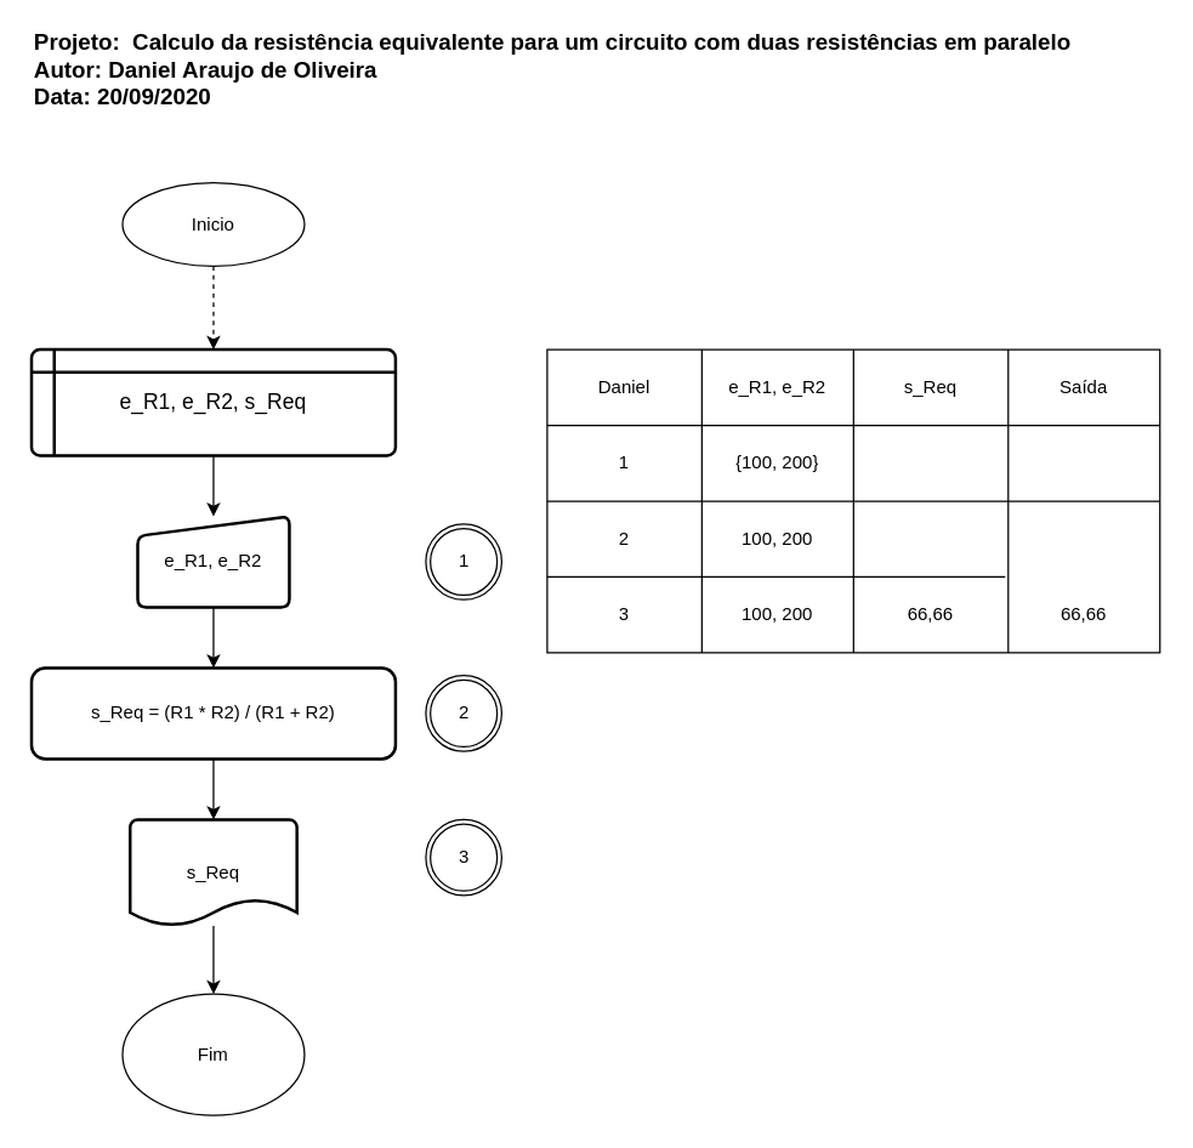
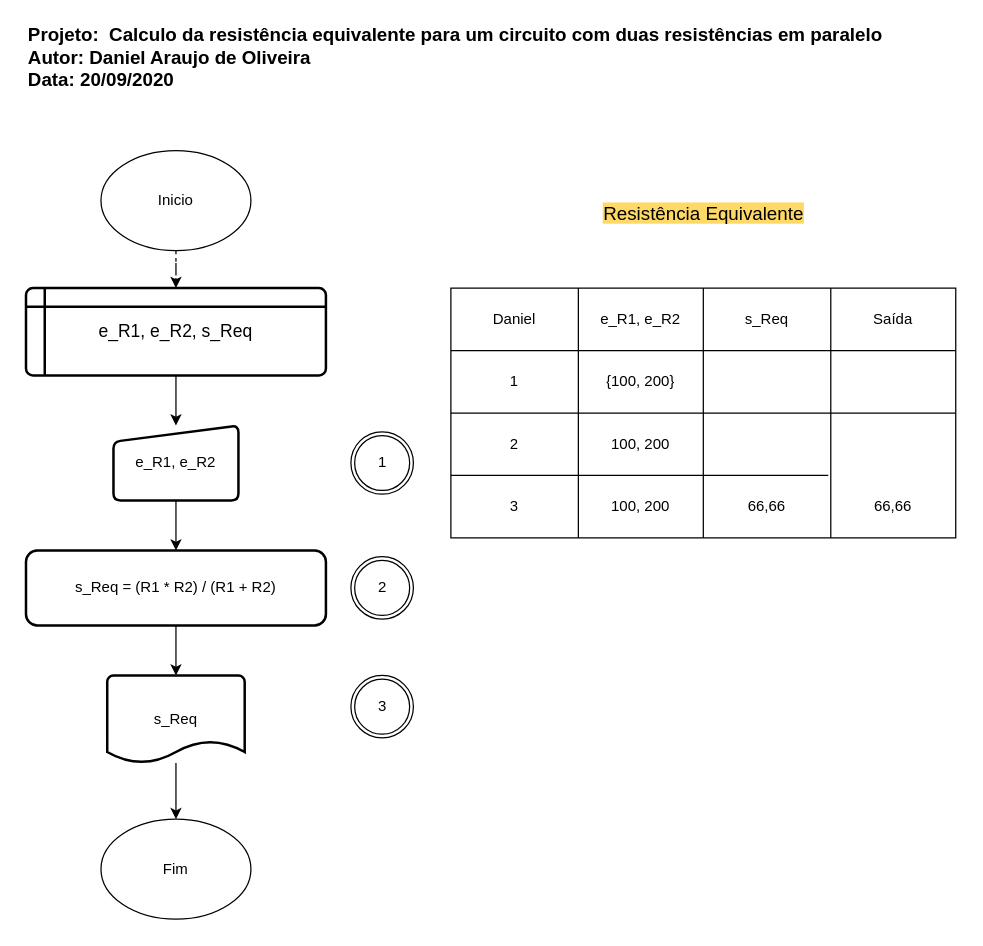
  <mxCell id="0" />
  <mxCell id="1" parent="0" />
  <mxCell id="2" value="" style="edgeStyle=orthogonalEdgeStyle;rounded=0;orthogonalLoop=1;jettySize=auto;html=1;dashed=1;" parent="1" source="3" target="7" edge="1"><mxGeometry relative="1" as="geometry" /></mxCell>
- <mxCell id="3" value="Inicio" style="ellipse;whiteSpace=wrap;html=1;" parent="1" vertex="1"><mxGeometry x="80" y="120" width="120" height="55" as="geometry" /></mxCell>
+ <mxCell id="3" value="Inicio" style="ellipse;whiteSpace=wrap;html=1;" parent="1" vertex="1"><mxGeometry x="80" y="120" width="120" height="80" as="geometry" /></mxCell>
  <mxCell id="4" value="" style="edgeStyle=orthogonalEdgeStyle;rounded=0;orthogonalLoop=1;jettySize=auto;html=1;" parent="1" source="5" target="11" edge="1"><mxGeometry relative="1" as="geometry" /></mxCell>
  <mxCell id="5" value="e_R1, e_R2" style="html=1;strokeWidth=2;shape=manualInput;whiteSpace=wrap;rounded=1;size=13;arcSize=11;" parent="1" vertex="1"><mxGeometry x="90" y="340" width="100" height="60" as="geometry" /></mxCell>
  <mxCell id="6" value="" style="edgeStyle=orthogonalEdgeStyle;rounded=0;orthogonalLoop=1;jettySize=auto;html=1;" parent="1" source="7" target="5" edge="1"><mxGeometry relative="1" as="geometry" /></mxCell>
  <mxCell id="7" value="&lt;span style=&quot;font-size: 14px&quot;&gt;e_R1, e_R2, s_Req&lt;/span&gt;" style="shape=internalStorage;whiteSpace=wrap;html=1;dx=15;dy=15;rounded=1;arcSize=8;strokeWidth=2;" parent="1" vertex="1"><mxGeometry x="20" y="230" width="240" height="70" as="geometry" /></mxCell>
  <mxCell id="8" value="" style="edgeStyle=orthogonalEdgeStyle;rounded=0;orthogonalLoop=1;jettySize=auto;html=1;" parent="1" source="9" target="32" edge="1"><mxGeometry relative="1" as="geometry" /></mxCell>
  <mxCell id="9" value="s_Req" style="strokeWidth=2;html=1;shape=mxgraph.flowchart.document2;whiteSpace=wrap;size=0.25;" parent="1" vertex="1"><mxGeometry x="85" y="540" width="110" height="70" as="geometry" /></mxCell>
  <mxCell id="10" value="" style="edgeStyle=orthogonalEdgeStyle;rounded=0;orthogonalLoop=1;jettySize=auto;html=1;" parent="1" source="11" target="9" edge="1"><mxGeometry relative="1" as="geometry" /></mxCell>
  <mxCell id="11" value="s_Req = (R1 * R2) / (R1 + R2)" style="rounded=1;whiteSpace=wrap;html=1;strokeWidth=2;" parent="1" vertex="1"><mxGeometry x="20" y="440" width="240" height="60" as="geometry" /></mxCell>
  <mxCell id="12" value="" style="shape=table;html=1;whiteSpace=wrap;startSize=0;container=1;collapsible=0;childLayout=tableLayout;" parent="1" vertex="1"><mxGeometry x="360" y="230" width="404" height="200" as="geometry" /></mxCell>
  <mxCell id="13" value="" style="shape=partialRectangle;html=1;whiteSpace=wrap;collapsible=0;dropTarget=0;pointerEvents=0;fillColor=none;top=0;left=0;bottom=0;right=0;points=[[0,0.5],[1,0.5]];portConstraint=eastwest;" parent="12" vertex="1"><mxGeometry width="404" height="50" as="geometry" /></mxCell>
  <mxCell id="14" value="Daniel" style="shape=partialRectangle;html=1;whiteSpace=wrap;connectable=0;overflow=hidden;fillColor=none;top=0;left=0;bottom=0;right=0;" parent="13" vertex="1"><mxGeometry width="102" height="50" as="geometry" /></mxCell>
  <mxCell id="15" value="e_R1, e_R2" style="shape=partialRectangle;html=1;whiteSpace=wrap;connectable=0;overflow=hidden;fillColor=none;top=0;left=0;bottom=0;right=0;" parent="13" vertex="1"><mxGeometry x="102" width="100" height="50" as="geometry" /></mxCell>
  <mxCell id="16" value="s_Req" style="shape=partialRectangle;html=1;whiteSpace=wrap;connectable=0;overflow=hidden;fillColor=none;top=0;left=0;bottom=0;right=0;" parent="13" vertex="1"><mxGeometry x="202" width="102" height="50" as="geometry" /></mxCell>
  <mxCell id="17" value="Saída" style="shape=partialRectangle;html=1;whiteSpace=wrap;connectable=0;overflow=hidden;fillColor=none;top=0;left=0;bottom=0;right=0;" parent="13" vertex="1"><mxGeometry x="304" width="100" height="50" as="geometry" /></mxCell>
  <mxCell id="18" value="" style="shape=partialRectangle;html=1;whiteSpace=wrap;collapsible=0;dropTarget=0;pointerEvents=0;fillColor=none;top=0;left=0;bottom=0;right=0;points=[[0,0.5],[1,0.5]];portConstraint=eastwest;" parent="12" vertex="1"><mxGeometry y="50" width="404" height="50" as="geometry" /></mxCell>
  <mxCell id="19" value="1" style="shape=partialRectangle;html=1;whiteSpace=wrap;connectable=0;overflow=hidden;fillColor=none;top=0;left=0;bottom=0;right=0;" parent="18" vertex="1"><mxGeometry width="102" height="50" as="geometry" /></mxCell>
  <mxCell id="20" value="{100, 200}" style="shape=partialRectangle;html=1;whiteSpace=wrap;connectable=0;overflow=hidden;fillColor=none;top=0;left=0;bottom=0;right=0;" parent="18" vertex="1"><mxGeometry x="102" width="100" height="50" as="geometry" /></mxCell>
  <mxCell id="21" value="" style="shape=partialRectangle;html=1;whiteSpace=wrap;connectable=0;overflow=hidden;fillColor=none;top=0;left=0;bottom=0;right=0;" parent="18" vertex="1"><mxGeometry x="202" width="102" height="50" as="geometry" /></mxCell>
  <mxCell id="22" value="" style="shape=partialRectangle;html=1;whiteSpace=wrap;connectable=0;overflow=hidden;fillColor=none;top=0;left=0;bottom=0;right=0;" parent="18" vertex="1"><mxGeometry x="304" width="100" height="50" as="geometry" /></mxCell>
  <mxCell id="23" value="" style="shape=partialRectangle;html=1;whiteSpace=wrap;collapsible=0;dropTarget=0;pointerEvents=0;fillColor=none;top=0;left=0;bottom=0;right=0;points=[[0,0.5],[1,0.5]];portConstraint=eastwest;" parent="12" vertex="1"><mxGeometry y="100" width="404" height="50" as="geometry" /></mxCell>
  <mxCell id="24" value="2" style="shape=partialRectangle;html=1;whiteSpace=wrap;connectable=0;overflow=hidden;fillColor=none;top=0;left=0;bottom=0;right=0;" parent="23" vertex="1"><mxGeometry width="102" height="50" as="geometry" /></mxCell>
  <mxCell id="25" value="100, 200" style="shape=partialRectangle;html=1;whiteSpace=wrap;connectable=0;overflow=hidden;fillColor=none;top=0;left=0;bottom=0;right=0;" parent="23" vertex="1"><mxGeometry x="102" width="100" height="50" as="geometry" /></mxCell>
  <mxCell id="26" value="" style="shape=partialRectangle;html=1;whiteSpace=wrap;connectable=0;overflow=hidden;fillColor=none;top=0;left=0;bottom=0;right=0;" parent="23" vertex="1"><mxGeometry x="304" width="100" height="50" as="geometry" /></mxCell>
  <mxCell id="27" value="" style="shape=partialRectangle;html=1;whiteSpace=wrap;collapsible=0;dropTarget=0;pointerEvents=0;fillColor=none;top=0;left=0;bottom=0;right=0;points=[[0,0.5],[1,0.5]];portConstraint=eastwest;" parent="12" vertex="1"><mxGeometry y="150" width="404" height="50" as="geometry" /></mxCell>
  <mxCell id="28" value="3" style="shape=partialRectangle;html=1;whiteSpace=wrap;connectable=0;overflow=hidden;fillColor=none;top=0;left=0;bottom=0;right=0;" parent="27" vertex="1"><mxGeometry width="102" height="50" as="geometry" /></mxCell>
  <mxCell id="29" value="100, 200" style="shape=partialRectangle;html=1;whiteSpace=wrap;connectable=0;overflow=hidden;fillColor=none;top=0;left=0;bottom=0;right=0;" parent="27" vertex="1"><mxGeometry x="102" width="100" height="50" as="geometry" /></mxCell>
  <mxCell id="30" value="66,66" style="shape=partialRectangle;html=1;whiteSpace=wrap;connectable=0;overflow=hidden;fillColor=none;top=0;left=0;bottom=0;right=0;" parent="27" vertex="1"><mxGeometry x="202" width="102" height="50" as="geometry" /></mxCell>
  <mxCell id="31" value="66,66" style="shape=partialRectangle;html=1;whiteSpace=wrap;connectable=0;overflow=hidden;fillColor=none;top=0;left=0;bottom=0;right=0;" parent="27" vertex="1"><mxGeometry x="304" width="100" height="50" as="geometry" /></mxCell>
  <mxCell id="32" value="Fim" style="ellipse;whiteSpace=wrap;html=1;" parent="1" vertex="1"><mxGeometry x="80" y="655" width="120" height="80" as="geometry" /></mxCell>
  <mxCell id="33" value="" style="shape=mxgraph.bpmn.shape;html=1;verticalLabelPosition=bottom;labelBackgroundColor=#ffffff;verticalAlign=top;align=center;perimeter=ellipsePerimeter;outlineConnect=0;outline=throwing;symbol=general;strokeWidth=1;" parent="1" vertex="1"><mxGeometry x="280" y="345" width="50" height="50" as="geometry" /></mxCell>
  <mxCell id="34" value="" style="shape=mxgraph.bpmn.shape;html=1;verticalLabelPosition=bottom;labelBackgroundColor=#ffffff;verticalAlign=top;align=center;perimeter=ellipsePerimeter;outlineConnect=0;outline=throwing;symbol=general;strokeWidth=1;" parent="1" vertex="1"><mxGeometry x="280" y="445" width="50" height="50" as="geometry" /></mxCell>
  <mxCell id="35" value="" style="shape=mxgraph.bpmn.shape;html=1;verticalLabelPosition=bottom;labelBackgroundColor=#ffffff;verticalAlign=top;align=center;perimeter=ellipsePerimeter;outlineConnect=0;outline=throwing;symbol=general;strokeWidth=1;" parent="1" vertex="1"><mxGeometry x="280" y="540" width="50" height="50" as="geometry" /></mxCell>
  <mxCell id="36" value="1" style="text;html=1;resizable=0;autosize=1;align=center;verticalAlign=middle;points=[];fillColor=none;strokeColor=none;rounded=0;" parent="1" vertex="1"><mxGeometry x="295" y="360" width="20" height="20" as="geometry" /></mxCell>
  <mxCell id="37" value="2" style="text;html=1;resizable=0;autosize=1;align=center;verticalAlign=middle;points=[];fillColor=none;strokeColor=none;rounded=0;" parent="1" vertex="1"><mxGeometry x="295" y="460" width="20" height="20" as="geometry" /></mxCell>
  <mxCell id="38" value="3" style="text;html=1;resizable=0;autosize=1;align=center;verticalAlign=middle;points=[];fillColor=none;strokeColor=none;rounded=0;" parent="1" vertex="1"><mxGeometry x="295" y="555" width="20" height="20" as="geometry" /></mxCell>
+ <mxCell id="39" value="&lt;span style=&quot;background-color: rgb(255 , 217 , 102) ; font-size: 15px&quot;&gt;Resistência Equivalente&lt;/span&gt;" style="text;html=1;resizable=0;autosize=1;align=center;verticalAlign=middle;points=[];fillColor=none;strokeColor=none;rounded=0;fontSize=15;" parent="1" vertex="1"><mxGeometry x="477" y="160" width="170" height="20" as="geometry" /></mxCell>
  <mxCell id="40" value="&lt;font style=&quot;font-size: 15px&quot;&gt;&lt;b&gt;Projeto:&amp;nbsp; Calculo da resistência equivalente para um circuito com duas resistências em paralelo&lt;br&gt;Autor: Daniel Araujo de Oliveira&lt;br&gt;Data: 20/09/2020&lt;/b&gt;&lt;/font&gt;" style="text;html=1;resizable=0;autosize=1;align=left;verticalAlign=middle;points=[];fillColor=none;strokeColor=none;rounded=0;" parent="1" vertex="1"><mxGeometry x="20" y="20" width="690" height="50" as="geometry" /></mxCell>
